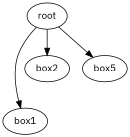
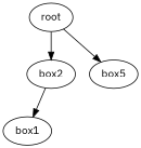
  digraph {
    fontname="IBM Plex Sans"
    node [fontname="IBM Plex Sans"]
    edge [fontname="IBM Plex Sans"]
    n1 [label=root]
    n2 [label=box1]
    n3 [label=box2]
    n4 [label=box5]
-   n1 -> n2
+   n3 -> n2
    n1 -> n3
    n1 -> n4
  }
